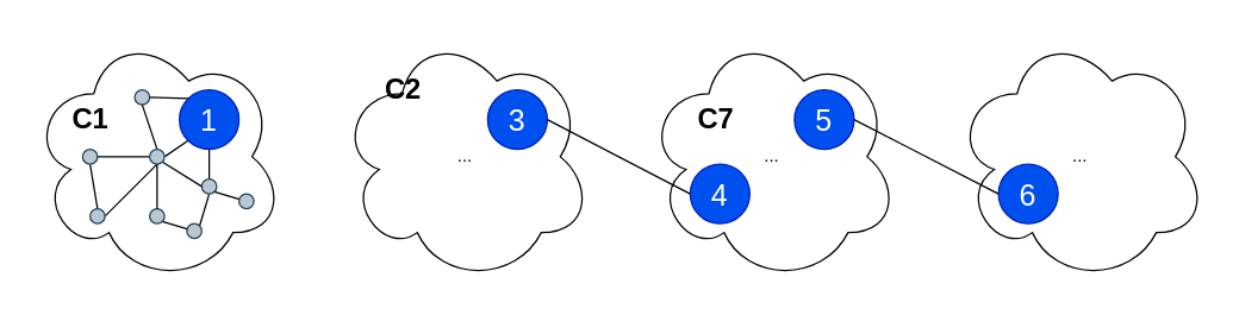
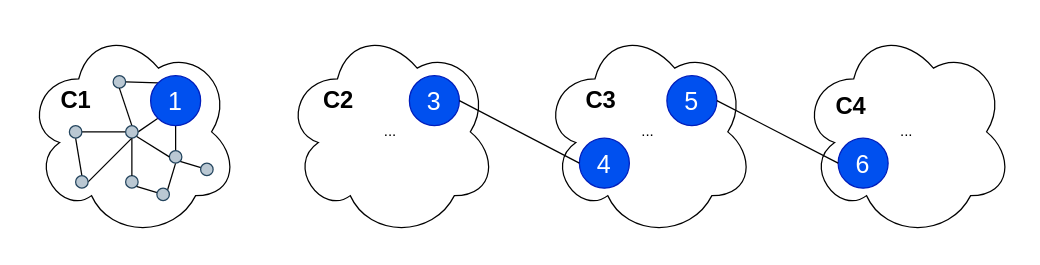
  <mxCell id="0" />
  <mxCell id="1" parent="0" />
  <mxCell id="2" value="" style="group;fontSize=20;" vertex="1" connectable="0" parent="1"><mxGeometry x="640" y="20" width="170" height="170" as="geometry" /></mxCell>
  <mxCell id="3" value="..." style="ellipse;shape=cloud;whiteSpace=wrap;html=1;" vertex="1" parent="2"><mxGeometry width="170" height="170" as="geometry" /></mxCell>
  <mxCell id="4" value="6" style="ellipse;whiteSpace=wrap;html=1;fillColor=#0050ef;fontColor=#ffffff;strokeColor=#001DBC;fontSize=20;" vertex="1" parent="2"><mxGeometry x="30" y="90" width="40" height="40" as="geometry" /></mxCell>
+ <mxCell id="5" value="C4" style="text;html=1;align=center;verticalAlign=middle;resizable=0;points=[];autosize=1;strokeColor=none;fillColor=none;fontStyle=1;fontSize=19;" vertex="1" parent="2"><mxGeometry x="20" y="50" width="40" height="30" as="geometry" /></mxCell>
  <mxCell id="6" value="" style="group" vertex="1" connectable="0" parent="1"><mxGeometry x="227" y="20" width="170" height="170" as="geometry" /></mxCell>
  <mxCell id="7" value="..." style="ellipse;shape=cloud;whiteSpace=wrap;html=1;verticalAlign=middle;" vertex="1" parent="6"><mxGeometry width="170" height="170" as="geometry" /></mxCell>
  <mxCell id="8" value="3" style="ellipse;whiteSpace=wrap;html=1;fillColor=#0050ef;fontColor=#ffffff;strokeColor=#001DBC;fontSize=20;" vertex="1" parent="6"><mxGeometry x="100" y="40" width="40" height="40" as="geometry" /></mxCell>
- <mxCell id="9" value="C2" style="text;html=1;align=center;verticalAlign=middle;resizable=0;points=[];autosize=1;strokeColor=none;fillColor=none;fontStyle=1;fontSize=19;" vertex="1" parent="6"><mxGeometry x="23" y="25" width="40" height="30" as="geometry" /></mxCell>
+ <mxCell id="9" value="C2" style="text;html=1;align=center;verticalAlign=middle;resizable=0;points=[];autosize=1;strokeColor=none;fillColor=none;fontStyle=1;fontSize=19;" vertex="1" parent="6"><mxGeometry x="23" y="45" width="40" height="30" as="geometry" /></mxCell>
  <mxCell id="10" value="" style="group" vertex="1" connectable="0" parent="1"><mxGeometry x="433" y="20" width="170" height="170" as="geometry" /></mxCell>
  <mxCell id="11" value="..." style="ellipse;shape=cloud;whiteSpace=wrap;html=1;" vertex="1" parent="10"><mxGeometry width="170" height="170" as="geometry" /></mxCell>
  <mxCell id="12" value="4" style="ellipse;whiteSpace=wrap;html=1;fillColor=#0050ef;fontColor=#ffffff;strokeColor=#001DBC;fontSize=20;" vertex="1" parent="10"><mxGeometry x="30" y="90" width="40" height="40" as="geometry" /></mxCell>
  <mxCell id="13" value="5" style="ellipse;whiteSpace=wrap;html=1;fillColor=#0050ef;fontColor=#ffffff;strokeColor=#001DBC;fontSize=20;" vertex="1" parent="10"><mxGeometry x="100" y="40" width="40" height="40" as="geometry" /></mxCell>
- <mxCell id="14" value="C7" style="text;html=1;align=center;verticalAlign=middle;resizable=0;points=[];autosize=1;strokeColor=none;fillColor=none;fontStyle=1;fontSize=19;" vertex="1" parent="10"><mxGeometry x="27" y="45" width="40" height="30" as="geometry" /></mxCell>
+ <mxCell id="14" value="C3" style="text;html=1;align=center;verticalAlign=middle;resizable=0;points=[];autosize=1;strokeColor=none;fillColor=none;fontStyle=1;fontSize=19;" vertex="1" parent="10"><mxGeometry x="27" y="45" width="40" height="30" as="geometry" /></mxCell>
  <mxCell id="15" value="" style="group" vertex="1" connectable="0" parent="1"><mxGeometry x="20" y="20" width="170" height="170" as="geometry" /></mxCell>
  <mxCell id="16" value="" style="ellipse;shape=cloud;whiteSpace=wrap;html=1;" vertex="1" parent="15"><mxGeometry width="170" height="170" as="geometry" /></mxCell>
  <mxCell id="17" style="edgeStyle=none;rounded=0;orthogonalLoop=1;jettySize=auto;html=1;exitX=0;exitY=1;exitDx=0;exitDy=0;entryX=1;entryY=0.5;entryDx=0;entryDy=0;fontSize=20;endArrow=none;endFill=0;" edge="1" parent="15" source="20" target="35"><mxGeometry relative="1" as="geometry" /></mxCell>
  <mxCell id="18" style="edgeStyle=none;rounded=0;orthogonalLoop=1;jettySize=auto;html=1;exitX=0.5;exitY=1;exitDx=0;exitDy=0;entryX=0.5;entryY=0;entryDx=0;entryDy=0;fontSize=20;endArrow=none;endFill=0;" edge="1" parent="15" source="20" target="29"><mxGeometry relative="1" as="geometry" /></mxCell>
  <mxCell id="19" style="edgeStyle=none;rounded=0;orthogonalLoop=1;jettySize=auto;html=1;exitX=0;exitY=0;exitDx=0;exitDy=0;entryX=1;entryY=0.5;entryDx=0;entryDy=0;fontSize=20;endArrow=none;endFill=0;" edge="1" parent="15" source="20" target="30"><mxGeometry relative="1" as="geometry" /></mxCell>
  <mxCell id="20" value="1" style="ellipse;whiteSpace=wrap;html=1;fillColor=#0050ef;fontColor=#ffffff;strokeColor=#001DBC;fontSize=20;" vertex="1" parent="15"><mxGeometry x="100" y="40" width="40" height="40" as="geometry" /></mxCell>
  <mxCell id="21" value="C1" style="text;html=1;align=center;verticalAlign=middle;resizable=0;points=[];autosize=1;strokeColor=none;fillColor=none;fontStyle=1;fontSize=19;" vertex="1" parent="15"><mxGeometry x="20" y="45" width="40" height="30" as="geometry" /></mxCell>
  <mxCell id="22" style="edgeStyle=none;rounded=0;orthogonalLoop=1;jettySize=auto;html=1;exitX=1;exitY=0.5;exitDx=0;exitDy=0;entryX=0;entryY=0.5;entryDx=0;entryDy=0;fontSize=20;endArrow=none;endFill=0;" edge="1" parent="15" source="24" target="35"><mxGeometry relative="1" as="geometry" /></mxCell>
  <mxCell id="23" style="edgeStyle=none;rounded=0;orthogonalLoop=1;jettySize=auto;html=1;exitX=0.5;exitY=1;exitDx=0;exitDy=0;entryX=0.5;entryY=0;entryDx=0;entryDy=0;fontSize=20;endArrow=none;endFill=0;" edge="1" parent="15" source="24" target="32"><mxGeometry relative="1" as="geometry" /></mxCell>
  <mxCell id="24" value="" style="ellipse;whiteSpace=wrap;html=1;fillColor=#bac8d3;strokeColor=#23445d;fontSize=20;" vertex="1" parent="15"><mxGeometry x="35" y="80" width="10" height="10" as="geometry" /></mxCell>
  <mxCell id="25" style="edgeStyle=none;rounded=0;orthogonalLoop=1;jettySize=auto;html=1;exitX=1;exitY=1;exitDx=0;exitDy=0;fontSize=20;endArrow=none;endFill=0;" edge="1" parent="15" source="26" target="36"><mxGeometry relative="1" as="geometry" /></mxCell>
  <mxCell id="26" value="" style="ellipse;whiteSpace=wrap;html=1;fillColor=#bac8d3;strokeColor=#23445d;fontSize=20;" vertex="1" parent="15"><mxGeometry x="80" y="120" width="10" height="10" as="geometry" /></mxCell>
  <mxCell id="27" style="edgeStyle=none;rounded=0;orthogonalLoop=1;jettySize=auto;html=1;exitX=0.5;exitY=1;exitDx=0;exitDy=0;entryX=1;entryY=0;entryDx=0;entryDy=0;fontSize=20;endArrow=none;endFill=0;" edge="1" parent="15" source="29" target="36"><mxGeometry relative="1" as="geometry" /></mxCell>
  <mxCell id="28" style="edgeStyle=none;rounded=0;orthogonalLoop=1;jettySize=auto;html=1;exitX=1;exitY=1;exitDx=0;exitDy=0;fontSize=20;endArrow=none;endFill=0;" edge="1" parent="15" source="29" target="37"><mxGeometry relative="1" as="geometry" /></mxCell>
  <mxCell id="29" value="" style="ellipse;whiteSpace=wrap;html=1;fillColor=#bac8d3;strokeColor=#23445d;fontSize=20;" vertex="1" parent="15"><mxGeometry x="115" y="100" width="10" height="10" as="geometry" /></mxCell>
  <mxCell id="30" value="" style="ellipse;whiteSpace=wrap;html=1;fillColor=#bac8d3;strokeColor=#23445d;fontSize=20;" vertex="1" parent="15"><mxGeometry x="70" y="40" width="10" height="10" as="geometry" /></mxCell>
  <mxCell id="31" style="edgeStyle=none;rounded=0;orthogonalLoop=1;jettySize=auto;html=1;exitX=1;exitY=0.5;exitDx=0;exitDy=0;entryX=0.5;entryY=1;entryDx=0;entryDy=0;fontSize=20;endArrow=none;endFill=0;" edge="1" parent="15" source="32" target="35"><mxGeometry relative="1" as="geometry" /></mxCell>
  <mxCell id="32" value="" style="ellipse;whiteSpace=wrap;html=1;fillColor=#bac8d3;strokeColor=#23445d;fontSize=20;" vertex="1" parent="15"><mxGeometry x="40" y="120" width="10" height="10" as="geometry" /></mxCell>
  <mxCell id="33" style="edgeStyle=none;rounded=0;orthogonalLoop=1;jettySize=auto;html=1;exitX=1;exitY=1;exitDx=0;exitDy=0;entryX=0;entryY=0.5;entryDx=0;entryDy=0;fontSize=20;endArrow=none;endFill=0;" edge="1" parent="15" source="35" target="29"><mxGeometry relative="1" as="geometry" /></mxCell>
  <mxCell id="34" style="edgeStyle=none;rounded=0;orthogonalLoop=1;jettySize=auto;html=1;exitX=0.5;exitY=0;exitDx=0;exitDy=0;entryX=0.5;entryY=1;entryDx=0;entryDy=0;fontSize=20;endArrow=none;endFill=0;" edge="1" parent="15" source="35" target="30"><mxGeometry relative="1" as="geometry" /></mxCell>
  <mxCell id="35" value="" style="ellipse;whiteSpace=wrap;html=1;fillColor=#bac8d3;strokeColor=#23445d;fontSize=20;" vertex="1" parent="15"><mxGeometry x="80" y="80" width="10" height="10" as="geometry" /></mxCell>
  <mxCell id="36" value="" style="ellipse;whiteSpace=wrap;html=1;fillColor=#bac8d3;strokeColor=#23445d;fontSize=20;" vertex="1" parent="15"><mxGeometry x="105" y="130" width="10" height="10" as="geometry" /></mxCell>
  <mxCell id="37" value="" style="ellipse;whiteSpace=wrap;html=1;fillColor=#bac8d3;strokeColor=#23445d;fontSize=20;" vertex="1" parent="15"><mxGeometry x="140" y="110" width="10" height="10" as="geometry" /></mxCell>
  <mxCell id="38" style="rounded=0;orthogonalLoop=1;jettySize=auto;html=1;exitX=1;exitY=0.5;exitDx=0;exitDy=0;entryX=0;entryY=0.5;entryDx=0;entryDy=0;endArrow=none;endFill=0;" edge="1" parent="1" source="8" target="12"><mxGeometry relative="1" as="geometry" /></mxCell>
  <mxCell id="39" style="edgeStyle=none;rounded=0;orthogonalLoop=1;jettySize=auto;html=1;exitX=1;exitY=0.5;exitDx=0;exitDy=0;entryX=0;entryY=0.5;entryDx=0;entryDy=0;endArrow=none;endFill=0;" edge="1" parent="1" source="13" target="4"><mxGeometry relative="1" as="geometry" /></mxCell>
  <mxCell id="40" style="edgeStyle=none;rounded=0;orthogonalLoop=1;jettySize=auto;html=1;exitX=0.5;exitY=0;exitDx=0;exitDy=0;fontSize=20;endArrow=none;endFill=0;" edge="1" parent="1" source="26"><mxGeometry relative="1" as="geometry"><mxPoint x="105" y="110" as="targetPoint" /></mxGeometry></mxCell>
